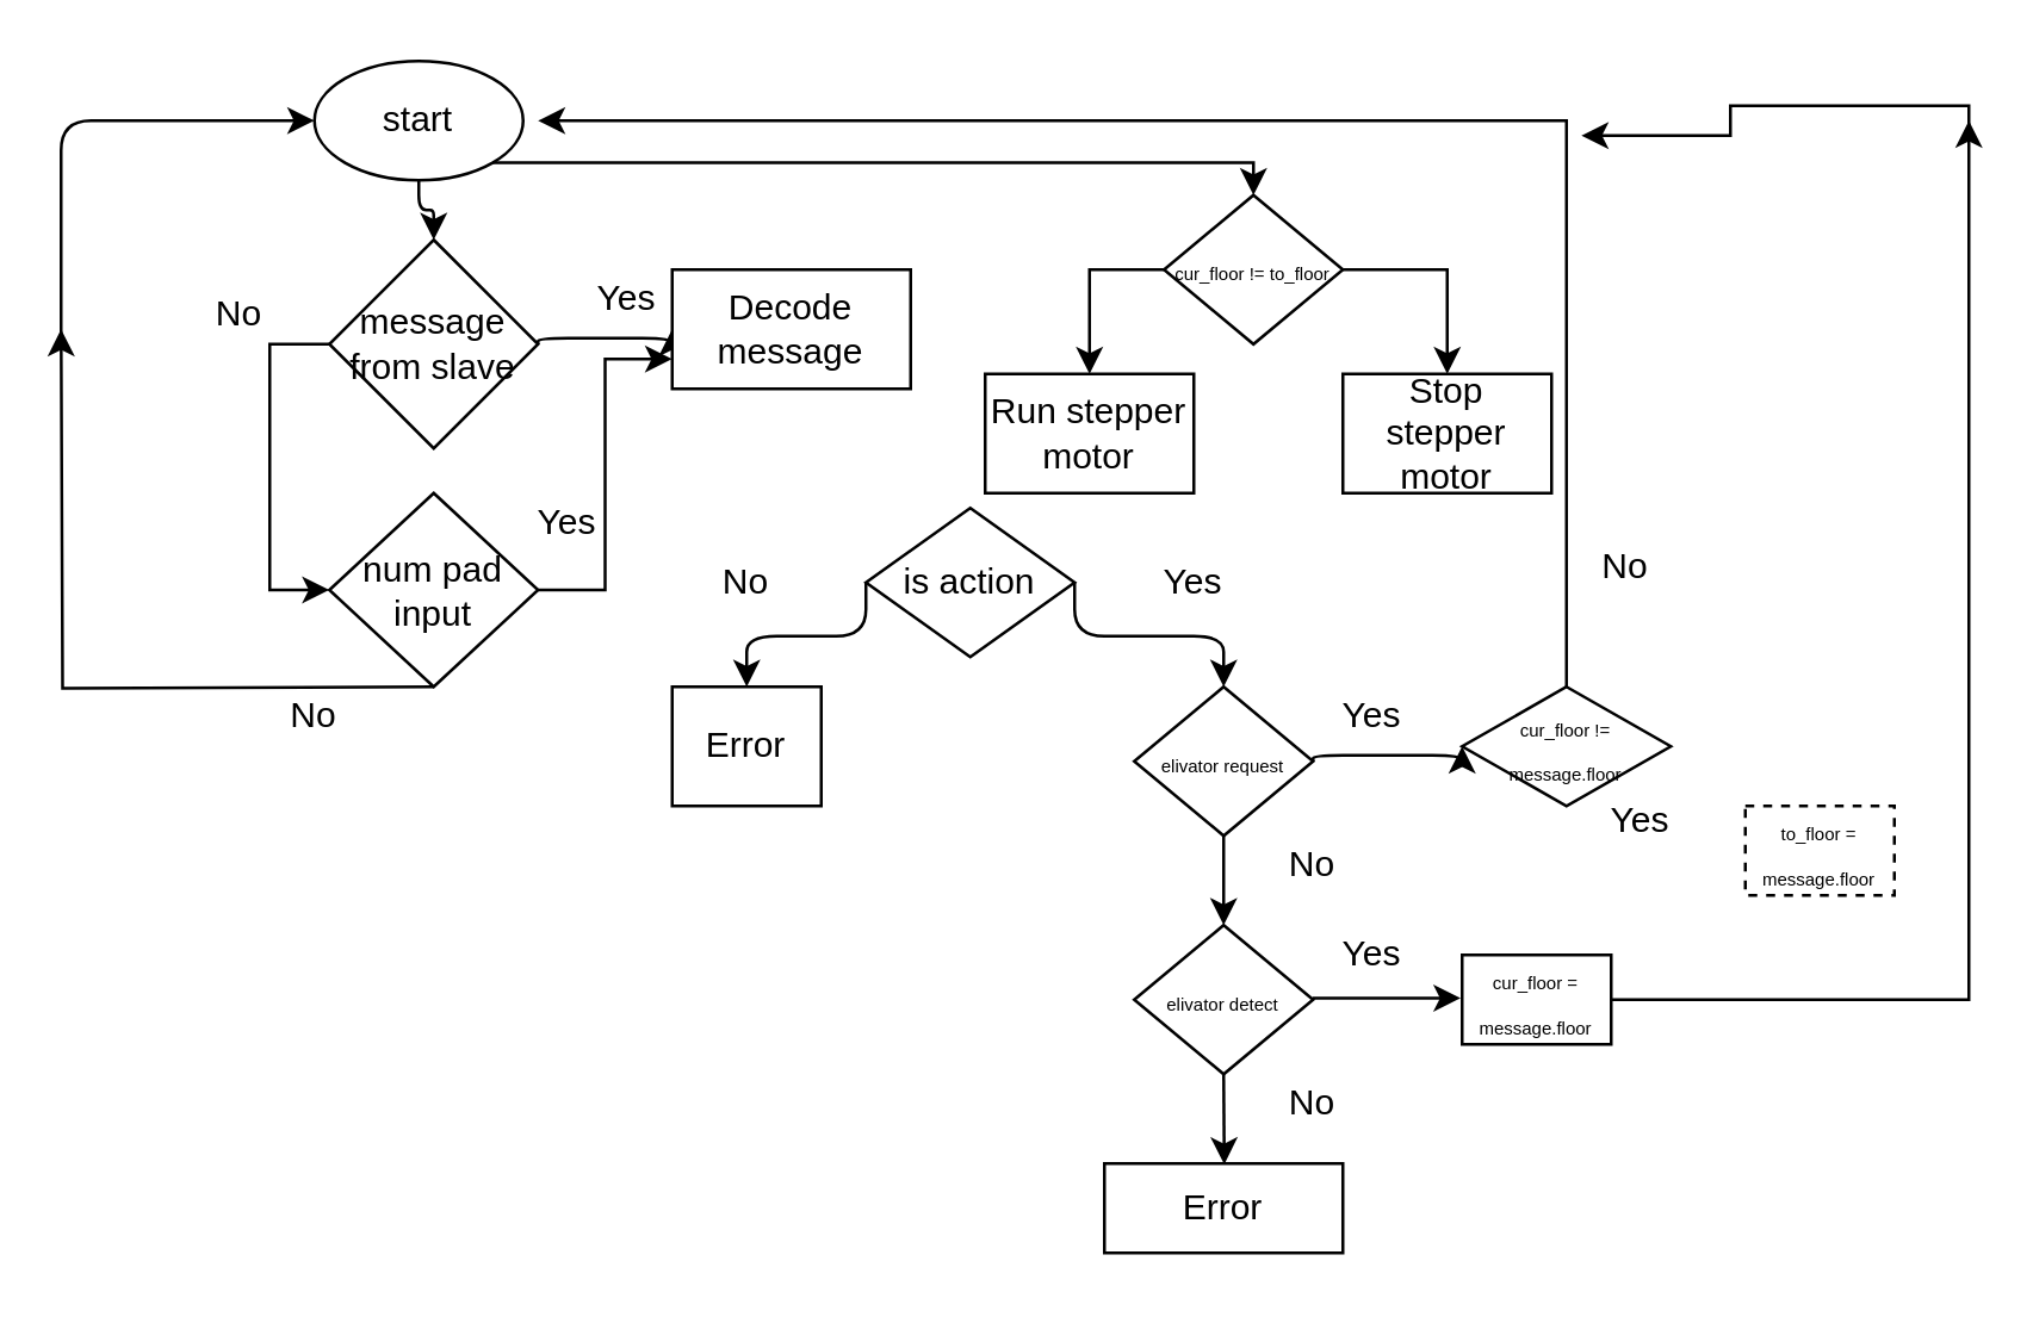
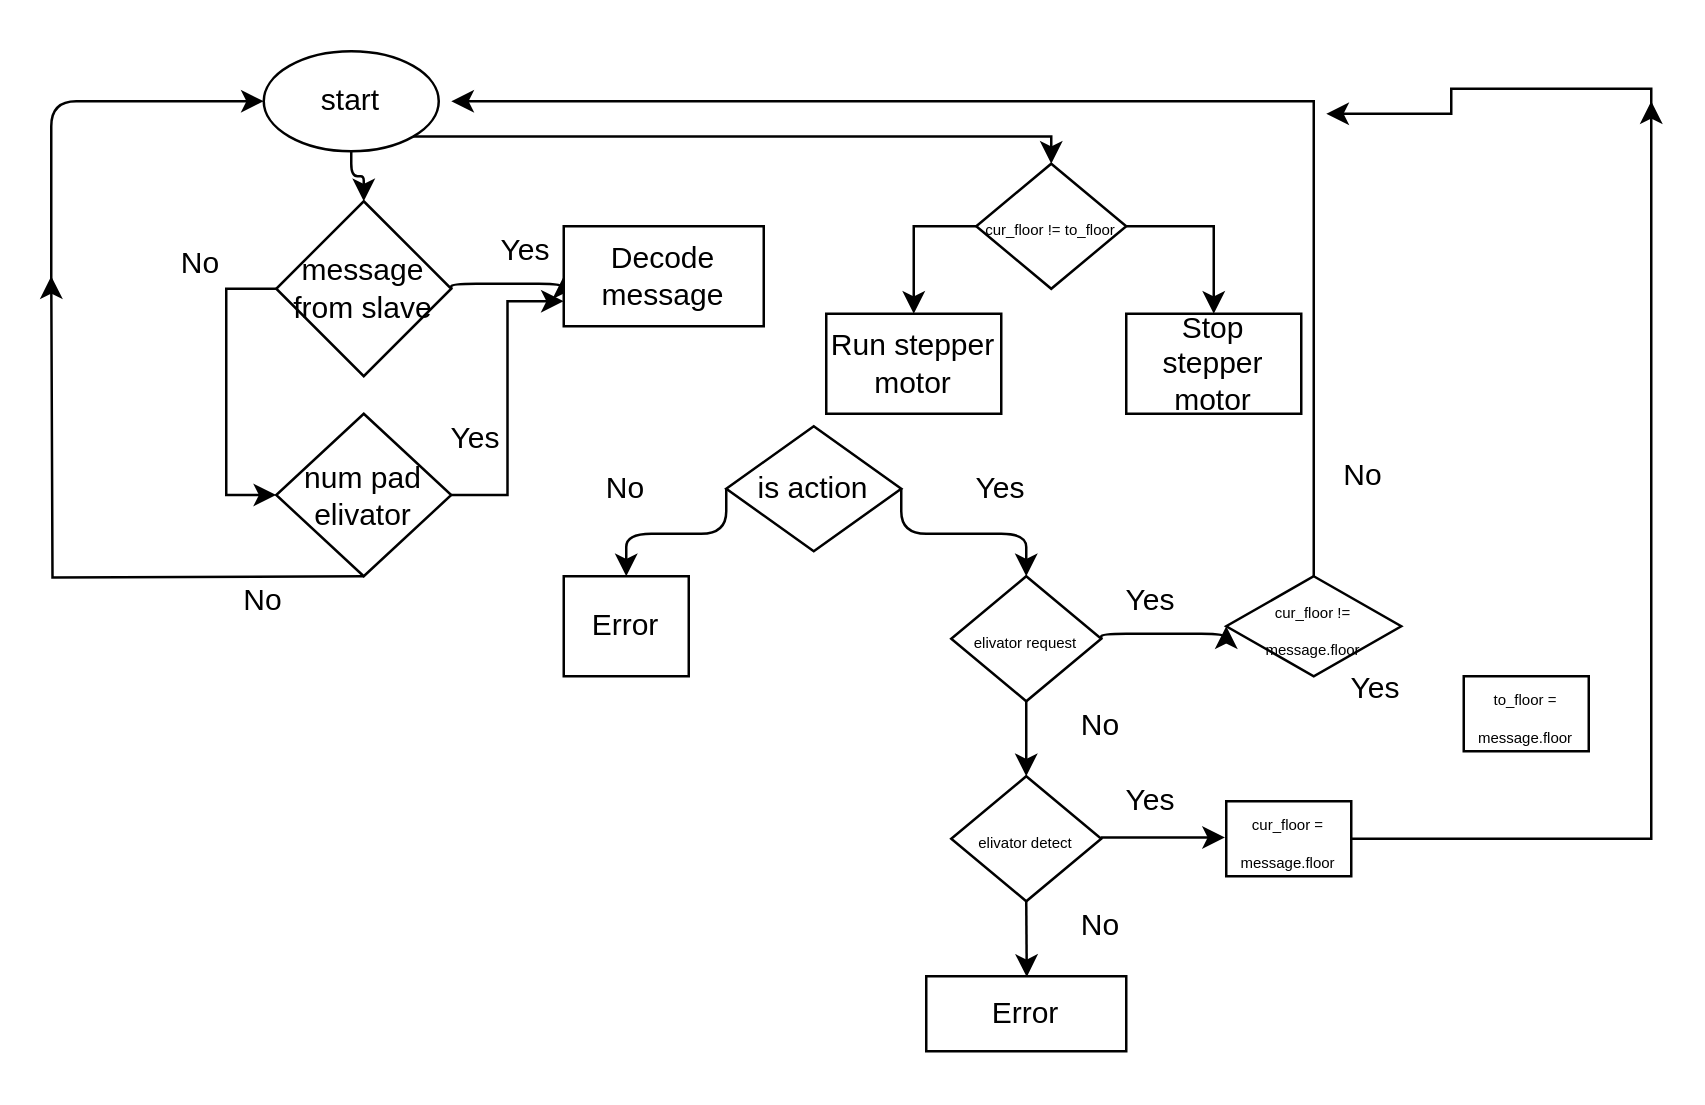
  <mxCell id="0" />
  <mxCell id="1" parent="0" />
  <mxCell id="2" style="edgeStyle=orthogonalEdgeStyle;rounded=0;orthogonalLoop=1;jettySize=auto;html=1;exitX=1;exitY=1;exitDx=0;exitDy=0;" edge="1" parent="1" source="3" target="43"><mxGeometry relative="1" as="geometry"><Array as="points"><mxPoint x="420" y="54" /></Array></mxGeometry></mxCell>
  <mxCell id="3" value="start" style="ellipse;whiteSpace=wrap;html=1;" vertex="1" parent="1"><mxGeometry x="105" y="20" width="70" height="40" as="geometry" /></mxCell>
  <mxCell id="4" value="" style="edgeStyle=elbowEdgeStyle;elbow=vertical;endArrow=classic;html=1;entryX=0.5;entryY=0;entryDx=0;entryDy=0;exitX=0.5;exitY=1;exitDx=0;exitDy=0;" edge="1" parent="1" source="3" target="6"><mxGeometry width="50" height="50" relative="1" as="geometry"><mxPoint x="125" y="60" as="sourcePoint" /><mxPoint x="175" y="100" as="targetPoint" /></mxGeometry></mxCell>
  <mxCell id="5" style="edgeStyle=orthogonalEdgeStyle;rounded=0;orthogonalLoop=1;jettySize=auto;html=1;exitX=0;exitY=0.5;exitDx=0;exitDy=0;entryX=0;entryY=0.5;entryDx=0;entryDy=0;" edge="1" parent="1" source="6" target="38"><mxGeometry relative="1" as="geometry"><mxPoint x="150" y="190" as="targetPoint" /><Array as="points"><mxPoint x="90" y="115" /><mxPoint x="90" y="198" /></Array></mxGeometry></mxCell>
  <mxCell id="6" value="message&lt;br&gt;from slave" style="rhombus;whiteSpace=wrap;html=1;" vertex="1" parent="1"><mxGeometry x="110" y="80" width="70" height="70" as="geometry" /></mxCell>
  <mxCell id="7" value="" style="edgeStyle=elbowEdgeStyle;elbow=vertical;endArrow=classic;html=1;entryX=0;entryY=0.5;entryDx=0;entryDy=0;exitX=1;exitY=0.5;exitDx=0;exitDy=0;" edge="1" parent="1" source="6" target="14"><mxGeometry width="50" height="50" relative="1" as="geometry"><mxPoint x="190" y="160" as="sourcePoint" /><mxPoint x="240.333" y="170" as="targetPoint" /></mxGeometry></mxCell>
  <mxCell id="8" value="" style="edgeStyle=elbowEdgeStyle;elbow=vertical;endArrow=classic;html=1;entryX=0;entryY=0.5;entryDx=0;entryDy=0;" edge="1" parent="1" target="3"><mxGeometry width="50" height="50" relative="1" as="geometry"><mxPoint x="20" y="115" as="sourcePoint" /><mxPoint x="20" y="60" as="targetPoint" /><Array as="points"><mxPoint x="30" y="40" /></Array></mxGeometry></mxCell>
  <mxCell id="9" value="is action" style="rhombus;whiteSpace=wrap;html=1;" vertex="1" parent="1"><mxGeometry x="290" y="170" width="70" height="50" as="geometry" /></mxCell>
  <mxCell id="10" value="" style="edgeStyle=elbowEdgeStyle;elbow=vertical;endArrow=classic;html=1;exitX=0;exitY=0.5;exitDx=0;exitDy=0;" edge="1" parent="1" source="9"><mxGeometry width="50" height="50" relative="1" as="geometry"><mxPoint x="147.333" y="192.5" as="sourcePoint" /><mxPoint x="250" y="230" as="targetPoint" /></mxGeometry></mxCell>
  <mxCell id="11" value="" style="edgeStyle=elbowEdgeStyle;elbow=vertical;endArrow=classic;html=1;exitX=1;exitY=0.5;exitDx=0;exitDy=0;" edge="1" parent="1" source="9"><mxGeometry width="50" height="50" relative="1" as="geometry"><mxPoint x="460.333" y="195" as="sourcePoint" /><mxPoint x="410" y="230" as="targetPoint" /></mxGeometry></mxCell>
  <mxCell id="12" value="Yes" style="text;html=1;strokeColor=none;fillColor=none;align=center;verticalAlign=middle;whiteSpace=wrap;rounded=0;" vertex="1" parent="1"><mxGeometry x="380" y="185" width="40" height="20" as="geometry" /></mxCell>
  <mxCell id="13" value="No&lt;br&gt;" style="text;html=1;strokeColor=none;fillColor=none;align=center;verticalAlign=middle;whiteSpace=wrap;rounded=0;" vertex="1" parent="1"><mxGeometry x="230" y="185" width="40" height="20" as="geometry" /></mxCell>
  <mxCell id="14" value="Decode message" style="rounded=0;whiteSpace=wrap;html=1;" vertex="1" parent="1"><mxGeometry x="225" y="90" width="80" height="40" as="geometry" /></mxCell>
  <mxCell id="15" value="Yes" style="text;html=1;strokeColor=none;fillColor=none;align=center;verticalAlign=middle;whiteSpace=wrap;rounded=0;" vertex="1" parent="1"><mxGeometry x="190" y="90" width="40" height="20" as="geometry" /></mxCell>
  <mxCell id="16" value="No&lt;br&gt;" style="text;html=1;strokeColor=none;fillColor=none;align=center;verticalAlign=middle;whiteSpace=wrap;rounded=0;" vertex="1" parent="1"><mxGeometry x="60" y="95" width="40" height="20" as="geometry" /></mxCell>
  <mxCell id="17" value="Error" style="rounded=0;whiteSpace=wrap;html=1;" vertex="1" parent="1"><mxGeometry x="225" y="230" width="50" height="40" as="geometry" /></mxCell>
  <mxCell id="18" style="edgeStyle=orthogonalEdgeStyle;rounded=0;orthogonalLoop=1;jettySize=auto;html=1;exitX=0.5;exitY=1;exitDx=0;exitDy=0;entryX=0.5;entryY=0;entryDx=0;entryDy=0;" edge="1" parent="1" source="19" target="21"><mxGeometry relative="1" as="geometry" /></mxCell>
  <mxCell id="19" value="&lt;span style=&quot;font-size: 6px&quot;&gt;elivator request&lt;/span&gt;" style="rhombus;whiteSpace=wrap;html=1;" vertex="1" parent="1"><mxGeometry x="380" y="230" width="60" height="50" as="geometry" /></mxCell>
  <mxCell id="20" style="edgeStyle=orthogonalEdgeStyle;rounded=0;orthogonalLoop=1;jettySize=auto;html=1;exitX=0.5;exitY=1;exitDx=0;exitDy=0;entryX=0.5;entryY=0;entryDx=0;entryDy=0;" edge="1" parent="1" source="21"><mxGeometry relative="1" as="geometry"><mxPoint x="410.207" y="390.276" as="targetPoint" /></mxGeometry></mxCell>
  <mxCell id="21" value="&lt;font style=&quot;font-size: 6px&quot;&gt;elivator detect&lt;/font&gt;" style="rhombus;whiteSpace=wrap;html=1;" vertex="1" parent="1"><mxGeometry x="380" y="310" width="60" height="50" as="geometry" /></mxCell>
  <mxCell id="22" value="No&lt;br&gt;" style="text;html=1;strokeColor=none;fillColor=none;align=center;verticalAlign=middle;whiteSpace=wrap;rounded=0;" vertex="1" parent="1"><mxGeometry x="420" y="280" width="40" height="20" as="geometry" /></mxCell>
  <mxCell id="23" value="No&lt;br&gt;" style="text;html=1;strokeColor=none;fillColor=none;align=center;verticalAlign=middle;whiteSpace=wrap;rounded=0;" vertex="1" parent="1"><mxGeometry x="420" y="360" width="40" height="20" as="geometry" /></mxCell>
  <mxCell id="24" value="Error" style="rounded=0;whiteSpace=wrap;html=1;" vertex="1" parent="1"><mxGeometry x="370" y="390" width="80" height="30" as="geometry" /></mxCell>
  <mxCell id="25" value="" style="edgeStyle=elbowEdgeStyle;elbow=vertical;endArrow=classic;html=1;exitX=1;exitY=0.5;exitDx=0;exitDy=0;entryX=0;entryY=0.5;entryDx=0;entryDy=0;" edge="1" parent="1" source="19" target="33"><mxGeometry width="50" height="50" relative="1" as="geometry"><mxPoint x="469.833" y="245" as="sourcePoint" /><mxPoint x="490" y="255" as="targetPoint" /><Array as="points" /></mxGeometry></mxCell>
  <mxCell id="26" value="" style="edgeStyle=elbowEdgeStyle;elbow=vertical;endArrow=classic;html=1;exitX=1;exitY=0.5;exitDx=0;exitDy=0;" edge="1" parent="1"><mxGeometry width="50" height="50" relative="1" as="geometry"><mxPoint x="439.833" y="334.5" as="sourcePoint" /><mxPoint x="489.5" y="334.5" as="targetPoint" /><Array as="points"><mxPoint x="479.5" y="334.5" /></Array></mxGeometry></mxCell>
  <mxCell id="27" style="edgeStyle=orthogonalEdgeStyle;rounded=0;orthogonalLoop=1;jettySize=auto;html=1;exitX=1;exitY=0.5;exitDx=0;exitDy=0;" edge="1" parent="1" source="28"><mxGeometry relative="1" as="geometry"><mxPoint x="660" y="40" as="targetPoint" /><Array as="points"><mxPoint x="660" y="335" /><mxPoint x="660" y="40" /></Array></mxGeometry></mxCell>
  <mxCell id="28" value="&lt;font style=&quot;font-size: 6px&quot;&gt;cur_floor = message.floor&lt;/font&gt;" style="rounded=0;whiteSpace=wrap;html=1;" vertex="1" parent="1"><mxGeometry x="490" y="320" width="50" height="30" as="geometry" /></mxCell>
  <mxCell id="29" value="Yes" style="text;html=1;strokeColor=none;fillColor=none;align=center;verticalAlign=middle;whiteSpace=wrap;rounded=0;" vertex="1" parent="1"><mxGeometry x="440" y="230" width="40" height="20" as="geometry" /></mxCell>
  <mxCell id="30" value="Yes" style="text;html=1;strokeColor=none;fillColor=none;align=center;verticalAlign=middle;whiteSpace=wrap;rounded=0;" vertex="1" parent="1"><mxGeometry x="440" y="310" width="40" height="20" as="geometry" /></mxCell>
- <mxCell id="31" value="&lt;font style=&quot;font-size: 6px&quot;&gt;to_floor = message.floor&lt;/font&gt;" style="rounded=0;whiteSpace=wrap;html=1;dashed=1;" vertex="1" parent="1"><mxGeometry x="585" y="270" width="50" height="30" as="geometry" /></mxCell>
+ <mxCell id="31" value="&lt;font style=&quot;font-size: 6px&quot;&gt;to_floor = message.floor&lt;/font&gt;" style="rounded=0;whiteSpace=wrap;html=1;" vertex="1" parent="1"><mxGeometry x="585" y="270" width="50" height="30" as="geometry" /></mxCell>
  <mxCell id="32" style="edgeStyle=orthogonalEdgeStyle;rounded=0;orthogonalLoop=1;jettySize=auto;html=1;exitX=0.5;exitY=0;exitDx=0;exitDy=0;" edge="1" parent="1" source="33"><mxGeometry relative="1" as="geometry"><mxPoint x="180" y="40" as="targetPoint" /><Array as="points"><mxPoint x="525" y="40" /></Array></mxGeometry></mxCell>
  <mxCell id="33" value="&lt;font style=&quot;font-size: 6px&quot;&gt;cur_floor != message.floor&lt;/font&gt;" style="rhombus;whiteSpace=wrap;html=1;" vertex="1" parent="1"><mxGeometry x="490" y="230" width="70" height="40" as="geometry" /></mxCell>
  <mxCell id="34" value="Yes" style="text;html=1;strokeColor=none;fillColor=none;align=center;verticalAlign=middle;whiteSpace=wrap;rounded=0;" vertex="1" parent="1"><mxGeometry x="530" y="265" width="40" height="20" as="geometry" /></mxCell>
  <mxCell id="35" value="No" style="text;html=1;strokeColor=none;fillColor=none;align=center;verticalAlign=middle;whiteSpace=wrap;rounded=0;" vertex="1" parent="1"><mxGeometry x="525" y="180" width="40" height="20" as="geometry" /></mxCell>
  <mxCell id="36" style="edgeStyle=orthogonalEdgeStyle;rounded=0;orthogonalLoop=1;jettySize=auto;html=1;" edge="1" parent="1"><mxGeometry relative="1" as="geometry"><mxPoint x="20" y="110" as="targetPoint" /><mxPoint x="145" y="230" as="sourcePoint" /></mxGeometry></mxCell>
  <mxCell id="37" style="edgeStyle=orthogonalEdgeStyle;rounded=0;orthogonalLoop=1;jettySize=auto;html=1;exitX=1;exitY=0.5;exitDx=0;exitDy=0;entryX=0;entryY=0.75;entryDx=0;entryDy=0;" edge="1" parent="1" source="38" target="14"><mxGeometry relative="1" as="geometry" /></mxCell>
- <mxCell id="38" value="num pad input" style="rhombus;whiteSpace=wrap;html=1;" vertex="1" parent="1"><mxGeometry x="110" y="165" width="70" height="65" as="geometry" /></mxCell>
+ <mxCell id="38" value="num pad elivator" style="rhombus;whiteSpace=wrap;html=1;" vertex="1" parent="1"><mxGeometry x="110" y="165" width="70" height="65" as="geometry" /></mxCell>
  <mxCell id="39" value="No&lt;br&gt;" style="text;html=1;strokeColor=none;fillColor=none;align=center;verticalAlign=middle;whiteSpace=wrap;rounded=0;" vertex="1" parent="1"><mxGeometry x="85" y="230" width="40" height="20" as="geometry" /></mxCell>
  <mxCell id="40" value="Yes" style="text;html=1;strokeColor=none;fillColor=none;align=center;verticalAlign=middle;whiteSpace=wrap;rounded=0;" vertex="1" parent="1"><mxGeometry x="170" y="165" width="40" height="20" as="geometry" /></mxCell>
  <mxCell id="41" style="edgeStyle=orthogonalEdgeStyle;rounded=0;orthogonalLoop=1;jettySize=auto;html=1;exitX=0;exitY=0.5;exitDx=0;exitDy=0;" edge="1" parent="1" source="43" target="44"><mxGeometry relative="1" as="geometry" /></mxCell>
  <mxCell id="42" style="edgeStyle=orthogonalEdgeStyle;rounded=0;orthogonalLoop=1;jettySize=auto;html=1;exitX=1;exitY=0.5;exitDx=0;exitDy=0;entryX=0.5;entryY=0;entryDx=0;entryDy=0;" edge="1" parent="1" source="43" target="45"><mxGeometry relative="1" as="geometry" /></mxCell>
  <mxCell id="43" value="&lt;font style=&quot;font-size: 6px&quot;&gt;cur_floor != to_floor&lt;/font&gt;" style="rhombus;whiteSpace=wrap;html=1;" vertex="1" parent="1"><mxGeometry x="390" y="65" width="60" height="50" as="geometry" /></mxCell>
  <mxCell id="44" value="Run stepper motor" style="rounded=0;whiteSpace=wrap;html=1;" vertex="1" parent="1"><mxGeometry x="330" y="125" width="70" height="40" as="geometry" /></mxCell>
  <mxCell id="45" value="Stop stepper motor" style="rounded=0;whiteSpace=wrap;html=1;" vertex="1" parent="1"><mxGeometry x="450" y="125" width="70" height="40" as="geometry" /></mxCell>
  <mxCell id="46" style="edgeStyle=orthogonalEdgeStyle;rounded=0;orthogonalLoop=1;jettySize=auto;html=1;" edge="1" parent="1"><mxGeometry relative="1" as="geometry"><mxPoint x="530" y="45" as="targetPoint" /><mxPoint x="660" y="45" as="sourcePoint" /><Array as="points"><mxPoint x="660" y="45" /><mxPoint x="660" y="35" /><mxPoint x="580" y="35" /><mxPoint x="580" y="45" /></Array></mxGeometry></mxCell>
